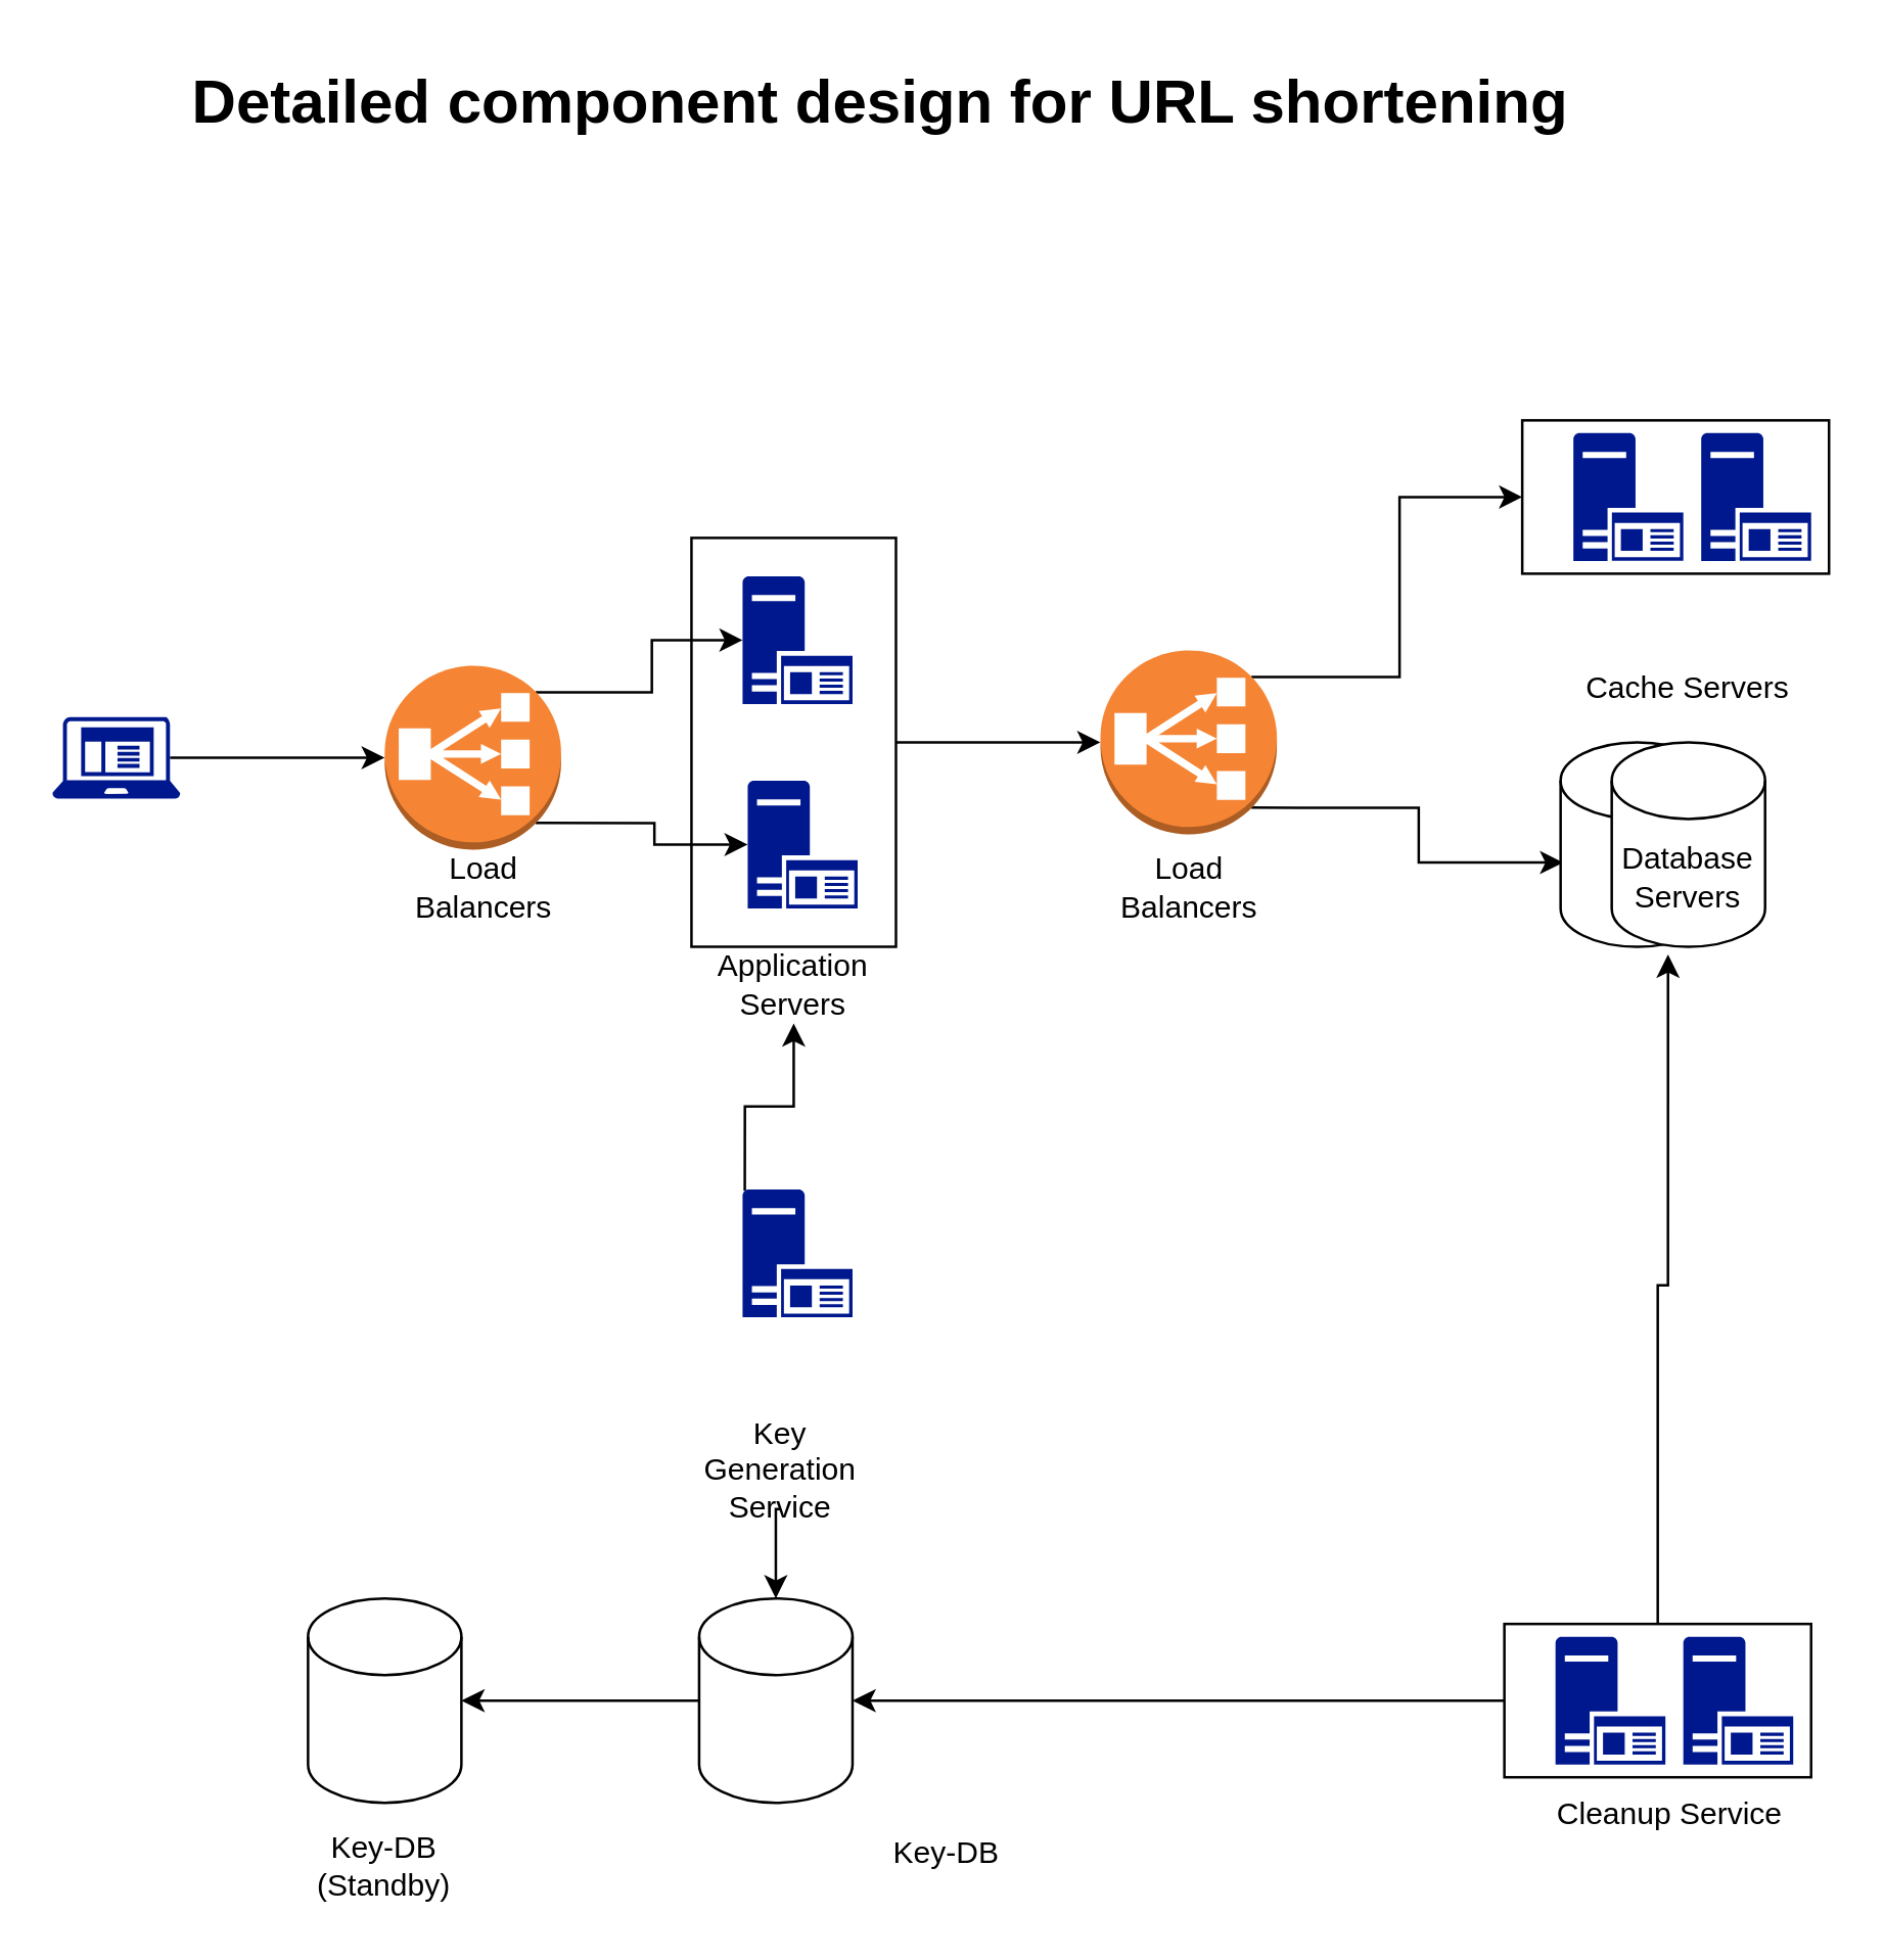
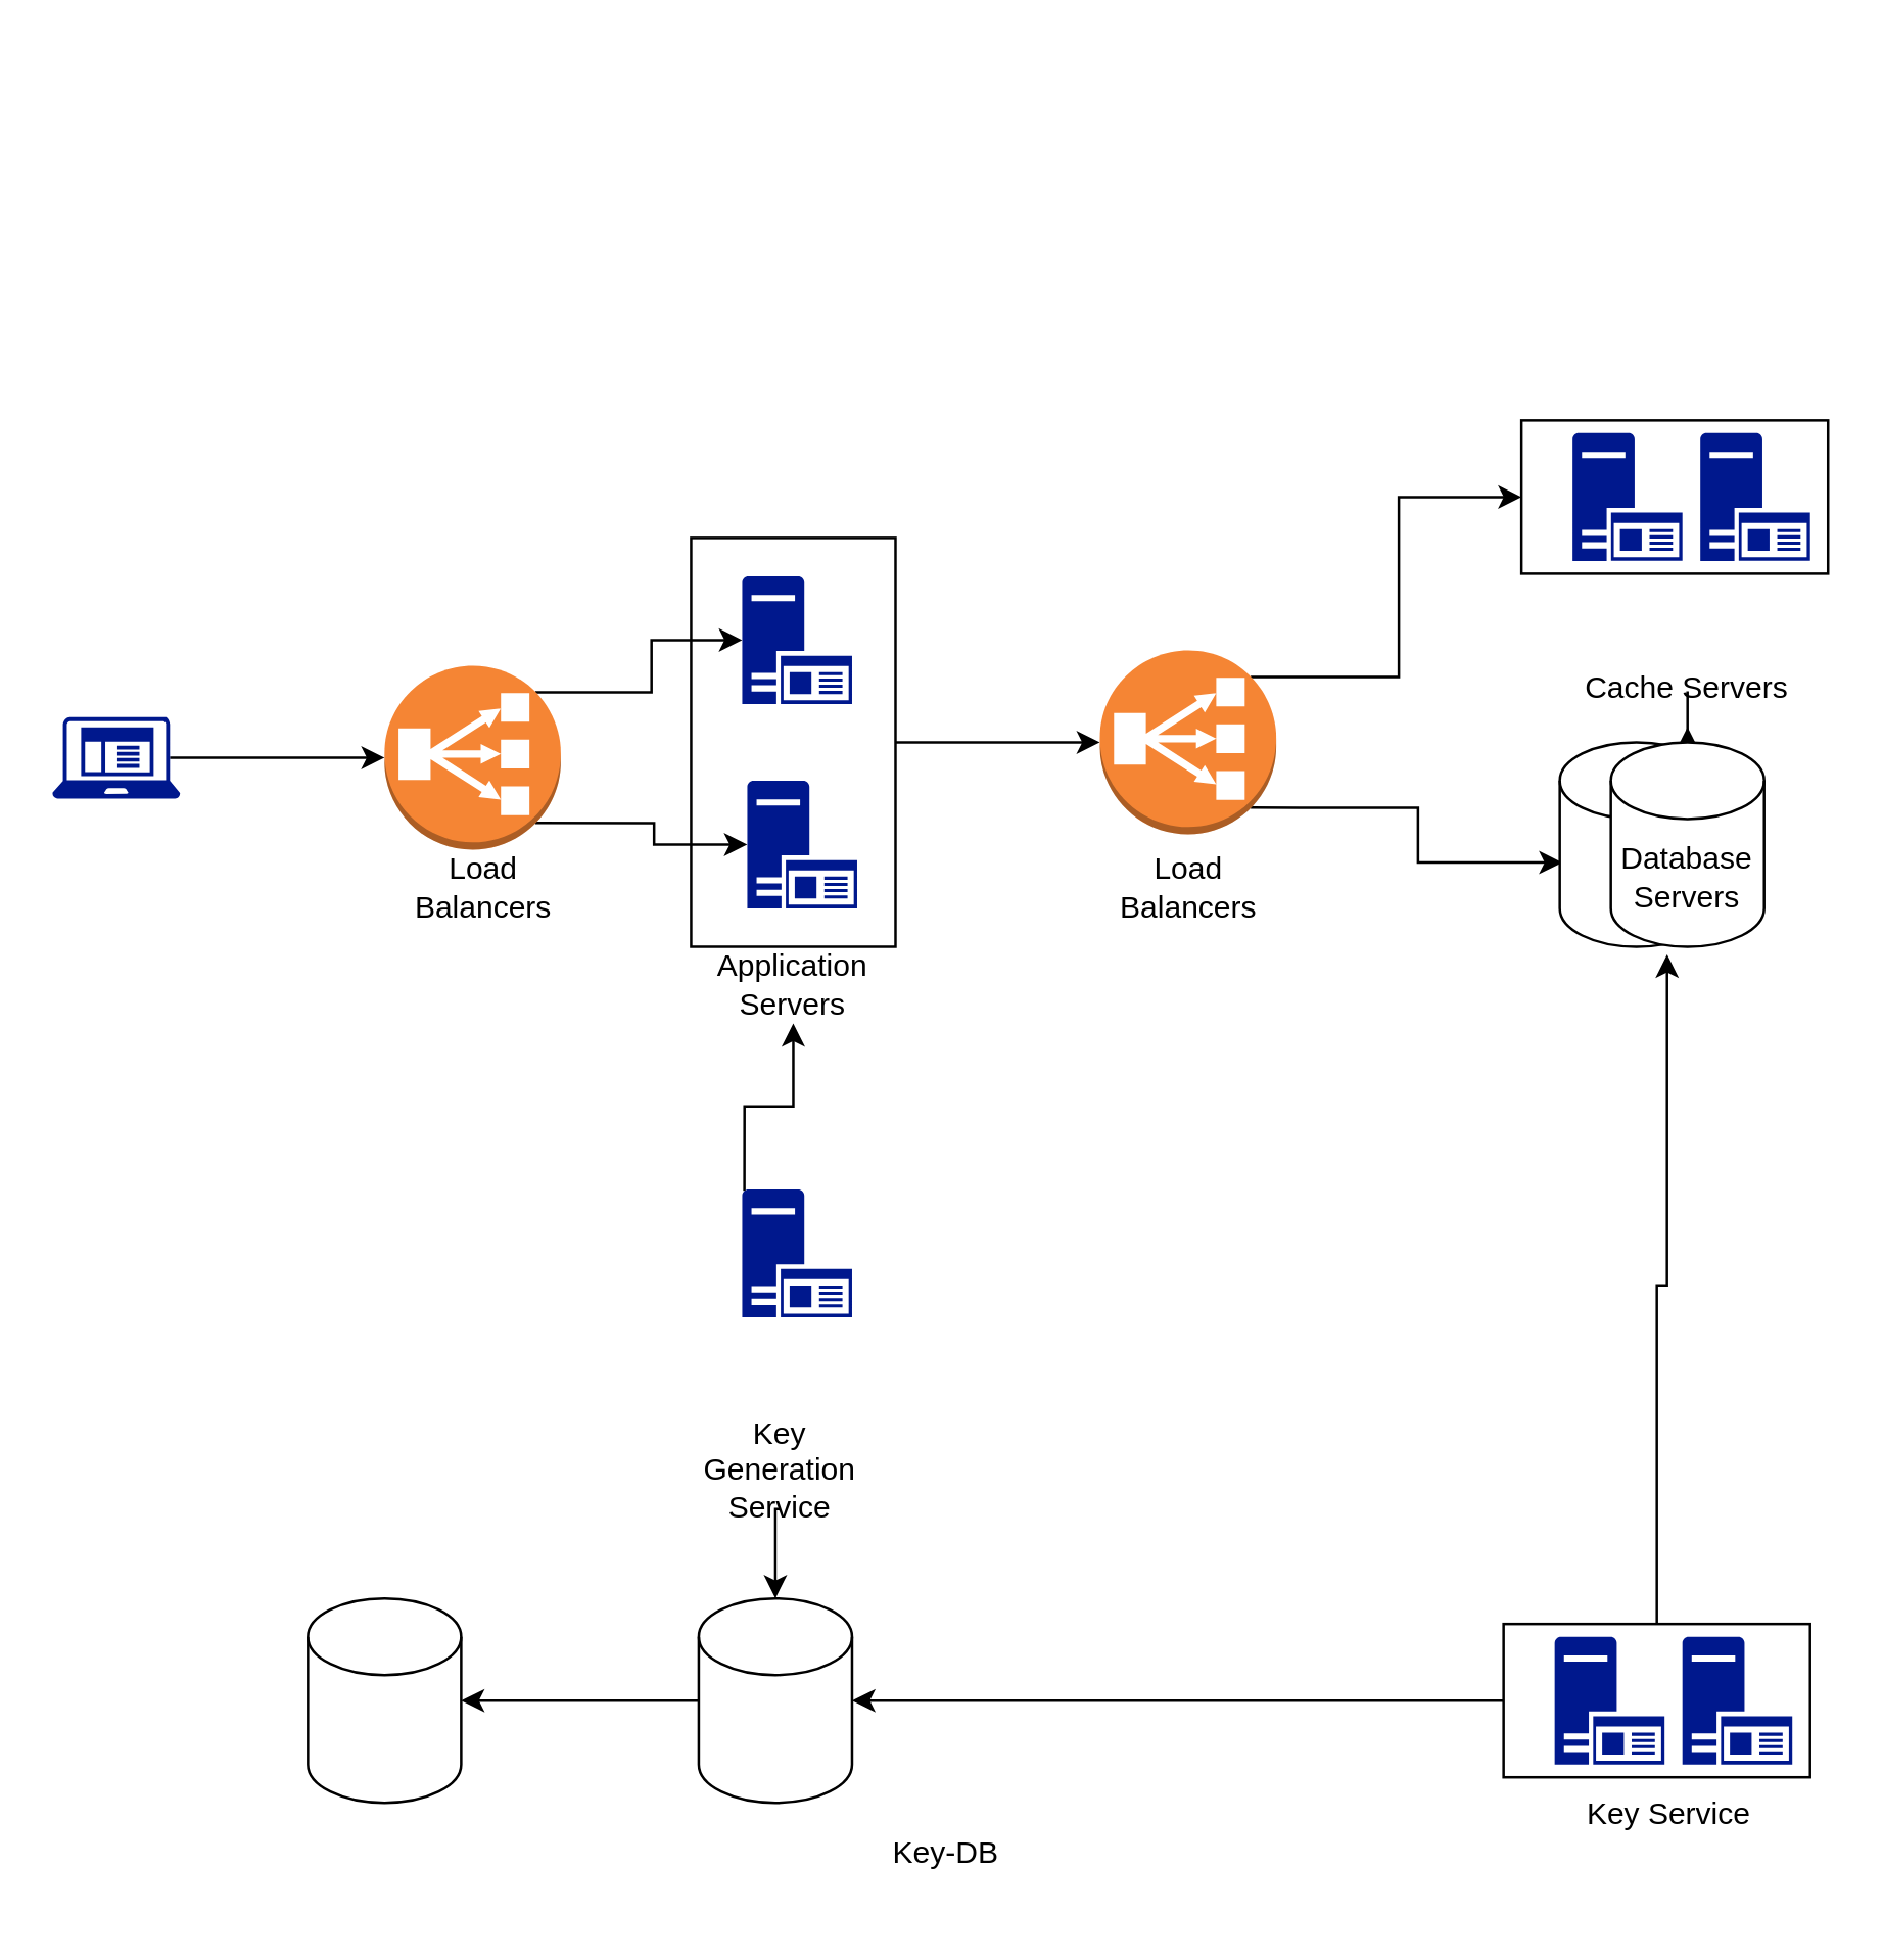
  <mxCell id="0" />
  <mxCell id="1" parent="0" />
  <mxCell id="2" style="edgeStyle=orthogonalEdgeStyle;rounded=0;orthogonalLoop=1;jettySize=auto;html=1;exitX=1;exitY=0.5;exitDx=0;exitDy=0;entryX=0;entryY=0.5;entryDx=0;entryDy=0;entryPerimeter=0;" edge="1" parent="1" source="3" target="13"><mxGeometry relative="1" as="geometry" /></mxCell>
  <mxCell id="3" value="" style="rounded=0;whiteSpace=wrap;html=1;" vertex="1" parent="1"><mxGeometry x="270" y="210" width="80" height="160" as="geometry" /></mxCell>
  <mxCell id="4" value="" style="rounded=0;whiteSpace=wrap;html=1;" vertex="1" parent="1"><mxGeometry x="595" y="164" width="120" height="60" as="geometry" /></mxCell>
  <mxCell id="5" style="edgeStyle=orthogonalEdgeStyle;rounded=0;orthogonalLoop=1;jettySize=auto;html=1;exitX=0.92;exitY=0.5;exitDx=0;exitDy=0;exitPerimeter=0;" edge="1" parent="1" source="6" target="9"><mxGeometry relative="1" as="geometry" /></mxCell>
  <mxCell id="6" value="" style="sketch=0;aspect=fixed;pointerEvents=1;shadow=0;dashed=0;html=1;strokeColor=none;labelPosition=center;verticalLabelPosition=bottom;verticalAlign=top;align=center;fillColor=#00188D;shape=mxgraph.mscae.enterprise.client_application" vertex="1" parent="1"><mxGeometry x="20" y="280" width="50" height="32" as="geometry" /></mxCell>
  <mxCell id="7" style="edgeStyle=orthogonalEdgeStyle;rounded=0;orthogonalLoop=1;jettySize=auto;html=1;exitX=0.855;exitY=0.145;exitDx=0;exitDy=0;exitPerimeter=0;entryX=0;entryY=0.5;entryDx=0;entryDy=0;entryPerimeter=0;" edge="1" parent="1" source="9" target="16"><mxGeometry relative="1" as="geometry" /></mxCell>
  <mxCell id="8" style="edgeStyle=orthogonalEdgeStyle;rounded=0;orthogonalLoop=1;jettySize=auto;html=1;exitX=0.855;exitY=0.855;exitDx=0;exitDy=0;exitPerimeter=0;entryX=0;entryY=0.5;entryDx=0;entryDy=0;entryPerimeter=0;" edge="1" parent="1" source="9" target="10"><mxGeometry relative="1" as="geometry" /></mxCell>
  <mxCell id="9" value="" style="outlineConnect=0;dashed=0;verticalLabelPosition=bottom;verticalAlign=top;align=center;html=1;shape=mxgraph.aws3.classic_load_balancer;fillColor=#F58534;gradientColor=none;" vertex="1" parent="1"><mxGeometry x="150" y="260" width="69" height="72" as="geometry" /></mxCell>
  <mxCell id="10" value="" style="sketch=0;aspect=fixed;pointerEvents=1;shadow=0;dashed=0;html=1;strokeColor=none;labelPosition=center;verticalLabelPosition=bottom;verticalAlign=top;align=center;fillColor=#00188D;shape=mxgraph.mscae.enterprise.application_server2" vertex="1" parent="1"><mxGeometry x="292" y="305" width="43" height="50" as="geometry" /></mxCell>
  <mxCell id="11" style="edgeStyle=orthogonalEdgeStyle;rounded=0;orthogonalLoop=1;jettySize=auto;html=1;exitX=0.855;exitY=0.145;exitDx=0;exitDy=0;exitPerimeter=0;entryX=0;entryY=0.5;entryDx=0;entryDy=0;" edge="1" parent="1" source="13" target="4"><mxGeometry relative="1" as="geometry" /></mxCell>
  <mxCell id="12" style="edgeStyle=orthogonalEdgeStyle;rounded=0;orthogonalLoop=1;jettySize=auto;html=1;exitX=0.855;exitY=0.855;exitDx=0;exitDy=0;exitPerimeter=0;entryX=0.017;entryY=0.588;entryDx=0;entryDy=0;entryPerimeter=0;" edge="1" parent="1" source="13" target="19"><mxGeometry relative="1" as="geometry" /></mxCell>
  <mxCell id="13" value="" style="outlineConnect=0;dashed=0;verticalLabelPosition=bottom;verticalAlign=top;align=center;html=1;shape=mxgraph.aws3.classic_load_balancer;fillColor=#F58534;gradientColor=none;" vertex="1" parent="1"><mxGeometry x="430" y="254" width="69" height="72" as="geometry" /></mxCell>
  <mxCell id="14" style="edgeStyle=orthogonalEdgeStyle;rounded=0;orthogonalLoop=1;jettySize=auto;html=1;exitX=0.02;exitY=0.01;exitDx=0;exitDy=0;exitPerimeter=0;" edge="1" parent="1" source="15" target="32"><mxGeometry relative="1" as="geometry" /></mxCell>
  <mxCell id="15" value="" style="sketch=0;aspect=fixed;pointerEvents=1;shadow=0;dashed=0;html=1;strokeColor=none;labelPosition=center;verticalLabelPosition=bottom;verticalAlign=top;align=center;fillColor=#00188D;shape=mxgraph.mscae.enterprise.application_server2" vertex="1" parent="1"><mxGeometry x="290" y="465" width="43" height="50" as="geometry" /></mxCell>
  <mxCell id="16" value="" style="sketch=0;aspect=fixed;pointerEvents=1;shadow=0;dashed=0;html=1;strokeColor=none;labelPosition=center;verticalLabelPosition=bottom;verticalAlign=top;align=center;fillColor=#00188D;shape=mxgraph.mscae.enterprise.application_server2" vertex="1" parent="1"><mxGeometry x="290" y="225" width="43" height="50" as="geometry" /></mxCell>
  <mxCell id="17" value="" style="sketch=0;aspect=fixed;pointerEvents=1;shadow=0;dashed=0;html=1;strokeColor=none;labelPosition=center;verticalLabelPosition=bottom;verticalAlign=top;align=center;fillColor=#00188D;shape=mxgraph.mscae.enterprise.application_server2" vertex="1" parent="1"><mxGeometry x="615" y="169" width="43" height="50" as="geometry" /></mxCell>
  <mxCell id="18" value="" style="sketch=0;aspect=fixed;pointerEvents=1;shadow=0;dashed=0;html=1;strokeColor=none;labelPosition=center;verticalLabelPosition=bottom;verticalAlign=top;align=center;fillColor=#00188D;shape=mxgraph.mscae.enterprise.application_server2" vertex="1" parent="1"><mxGeometry x="665" y="169" width="43" height="50" as="geometry" /></mxCell>
  <mxCell id="19" value="" style="shape=cylinder3;whiteSpace=wrap;html=1;boundedLbl=1;backgroundOutline=1;size=15;" vertex="1" parent="1"><mxGeometry x="610" y="290" width="60" height="80" as="geometry" /></mxCell>
+ <mxCell id="20" style="edgeStyle=orthogonalEdgeStyle;rounded=0;orthogonalLoop=1;jettySize=auto;html=1;exitX=0.5;exitY=0;exitDx=0;exitDy=0;exitPerimeter=0;" edge="1" parent="1" source="21" target="22"><mxGeometry relative="1" as="geometry" /></mxCell>
  <mxCell id="21" value="Database Servers" style="shape=cylinder3;whiteSpace=wrap;html=1;boundedLbl=1;backgroundOutline=1;size=15;" vertex="1" parent="1"><mxGeometry x="630" y="290" width="60" height="80" as="geometry" /></mxCell>
  <mxCell id="22" value="Cache Servers" style="text;html=1;strokeColor=none;fillColor=none;align=center;verticalAlign=middle;whiteSpace=wrap;rounded=0;" vertex="1" parent="1"><mxGeometry x="605" y="254" width="110" height="30" as="geometry" /></mxCell>
  <mxCell id="23" style="edgeStyle=orthogonalEdgeStyle;rounded=0;orthogonalLoop=1;jettySize=auto;html=1;exitX=0.5;exitY=0;exitDx=0;exitDy=0;entryX=0.367;entryY=1.038;entryDx=0;entryDy=0;entryPerimeter=0;" edge="1" parent="1" source="25" target="21"><mxGeometry relative="1" as="geometry" /></mxCell>
  <mxCell id="24" style="edgeStyle=orthogonalEdgeStyle;rounded=0;orthogonalLoop=1;jettySize=auto;html=1;exitX=0;exitY=0.5;exitDx=0;exitDy=0;" edge="1" parent="1" source="25" target="30"><mxGeometry relative="1" as="geometry" /></mxCell>
  <mxCell id="25" value="" style="rounded=0;whiteSpace=wrap;html=1;" vertex="1" parent="1"><mxGeometry x="588" y="635" width="120" height="60" as="geometry" /></mxCell>
  <mxCell id="26" value="" style="sketch=0;aspect=fixed;pointerEvents=1;shadow=0;dashed=0;html=1;strokeColor=none;labelPosition=center;verticalLabelPosition=bottom;verticalAlign=top;align=center;fillColor=#00188D;shape=mxgraph.mscae.enterprise.application_server2" vertex="1" parent="1"><mxGeometry x="608" y="640" width="43" height="50" as="geometry" /></mxCell>
  <mxCell id="27" value="" style="sketch=0;aspect=fixed;pointerEvents=1;shadow=0;dashed=0;html=1;strokeColor=none;labelPosition=center;verticalLabelPosition=bottom;verticalAlign=top;align=center;fillColor=#00188D;shape=mxgraph.mscae.enterprise.application_server2" vertex="1" parent="1"><mxGeometry x="658" y="640" width="43" height="50" as="geometry" /></mxCell>
- <mxCell id="28" value="Cleanup Service" style="text;html=1;strokeColor=none;fillColor=none;align=center;verticalAlign=middle;whiteSpace=wrap;rounded=0;" vertex="1" parent="1"><mxGeometry x="598" y="695" width="110" height="30" as="geometry" /></mxCell>
+ <mxCell id="28" value="Key Service" style="text;html=1;strokeColor=none;fillColor=none;align=center;verticalAlign=middle;whiteSpace=wrap;rounded=0;" vertex="1" parent="1"><mxGeometry x="598" y="695" width="110" height="30" as="geometry" /></mxCell>
  <mxCell id="29" style="edgeStyle=orthogonalEdgeStyle;rounded=0;orthogonalLoop=1;jettySize=auto;html=1;exitX=0;exitY=0.5;exitDx=0;exitDy=0;exitPerimeter=0;entryX=1;entryY=0.5;entryDx=0;entryDy=0;entryPerimeter=0;" edge="1" parent="1" source="30" target="31"><mxGeometry relative="1" as="geometry" /></mxCell>
  <mxCell id="30" value="" style="shape=cylinder3;whiteSpace=wrap;html=1;boundedLbl=1;backgroundOutline=1;size=15;" vertex="1" parent="1"><mxGeometry x="273" y="625" width="60" height="80" as="geometry" /></mxCell>
  <mxCell id="31" value="" style="shape=cylinder3;whiteSpace=wrap;html=1;boundedLbl=1;backgroundOutline=1;size=15;" vertex="1" parent="1"><mxGeometry x="120" y="625" width="60" height="80" as="geometry" /></mxCell>
  <mxCell id="32" value="Application Servers" style="text;html=1;strokeColor=none;fillColor=none;align=center;verticalAlign=middle;whiteSpace=wrap;rounded=0;" vertex="1" parent="1"><mxGeometry x="280" y="370" width="60" height="30" as="geometry" /></mxCell>
  <mxCell id="33" value="Load Balancers" style="text;html=1;strokeColor=none;fillColor=none;align=center;verticalAlign=middle;whiteSpace=wrap;rounded=0;" vertex="1" parent="1"><mxGeometry x="159" y="332" width="60" height="30" as="geometry" /></mxCell>
  <mxCell id="34" value="Load Balancers" style="text;html=1;strokeColor=none;fillColor=none;align=center;verticalAlign=middle;whiteSpace=wrap;rounded=0;" vertex="1" parent="1"><mxGeometry x="434.5" y="332" width="60" height="30" as="geometry" /></mxCell>
  <mxCell id="35" value="Key-DB" style="text;html=1;strokeColor=none;fillColor=none;align=center;verticalAlign=middle;whiteSpace=wrap;rounded=0;" vertex="1" parent="1"><mxGeometry x="340" y="710" width="60" height="30" as="geometry" /></mxCell>
- <mxCell id="36" value="Key-DB (Standby)" style="text;html=1;strokeColor=none;fillColor=none;align=center;verticalAlign=middle;whiteSpace=wrap;rounded=0;" vertex="1" parent="1"><mxGeometry x="120" y="715" width="60" height="30" as="geometry" /></mxCell>
  <mxCell id="37" style="edgeStyle=orthogonalEdgeStyle;rounded=0;orthogonalLoop=1;jettySize=auto;html=1;exitX=0.5;exitY=1;exitDx=0;exitDy=0;entryX=0.5;entryY=0;entryDx=0;entryDy=0;entryPerimeter=0;" edge="1" parent="1" source="38" target="30"><mxGeometry relative="1" as="geometry" /></mxCell>
  <mxCell id="38" value="Key Generation Service&lt;br&gt;" style="text;html=1;strokeColor=none;fillColor=none;align=center;verticalAlign=middle;whiteSpace=wrap;rounded=0;" vertex="1" parent="1"><mxGeometry x="275" y="560" width="60" height="30" as="geometry" /></mxCell>
- <mxCell id="39" value="&lt;h1&gt;Detailed component design for URL shortening&lt;/h1&gt;" style="text;html=1;strokeColor=none;fillColor=none;spacing=5;spacingTop=-20;whiteSpace=wrap;overflow=hidden;rounded=0;" vertex="1" parent="1"><mxGeometry x="70" y="20" width="620" height="120" as="geometry" /></mxCell>
